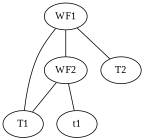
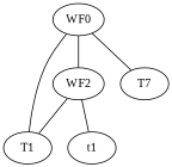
  strict graph {
    fontname="Liberation Serif"
    node [fontname="Liberation Serif"]
    edge [fontname="Liberation Serif"]
-   WF1
+   WF1 [label=WF0]
    WF2
    T1
-   T2
+   T2 [label=T7]
    t1
    WF1 -- WF2
    WF1 -- T1
    WF1 -- T2
    WF2 -- T1
    WF2 -- t1
  }
